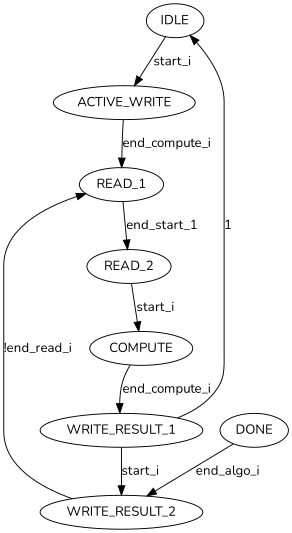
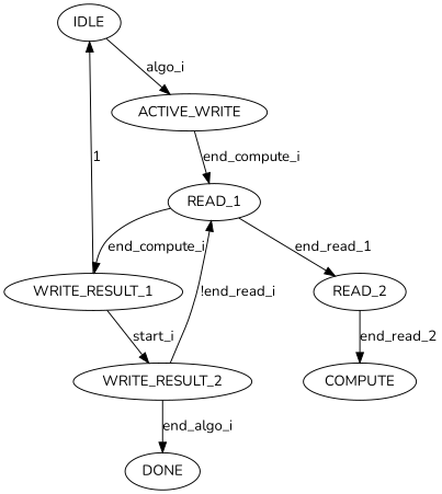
  digraph {
    fontname=Nunito
    node [fontname=Nunito]
    edge [fontname=Nunito]
    IDLE
    ACTIVE_WRITE
    READ_1
    READ_2
    COMPUTE
    WRITE_RESULT_1
    WRITE_RESULT_2
    DONE
-   IDLE -> ACTIVE_WRITE [label=start_i]
+   IDLE -> ACTIVE_WRITE [label=algo_i]
    ACTIVE_WRITE -> READ_1 [label=end_compute_i]
-   READ_1 -> READ_2 [label=end_start_1]
-   READ_2 -> COMPUTE [label=start_i]
-   COMPUTE -> WRITE_RESULT_1 [label=end_compute_i]
+   READ_1 -> READ_2 [label=end_read_1]
+   READ_2 -> COMPUTE [label=end_read_2]
+   READ_1 -> WRITE_RESULT_1 [label=end_compute_i]
    WRITE_RESULT_1 -> IDLE [label=1]
    WRITE_RESULT_1 -> WRITE_RESULT_2 [label=start_i]
    WRITE_RESULT_2 -> READ_1 [label="!end_read_i"]
-   DONE -> WRITE_RESULT_2 [label=end_algo_i]
+   WRITE_RESULT_2 -> DONE [label=end_algo_i]
  }
